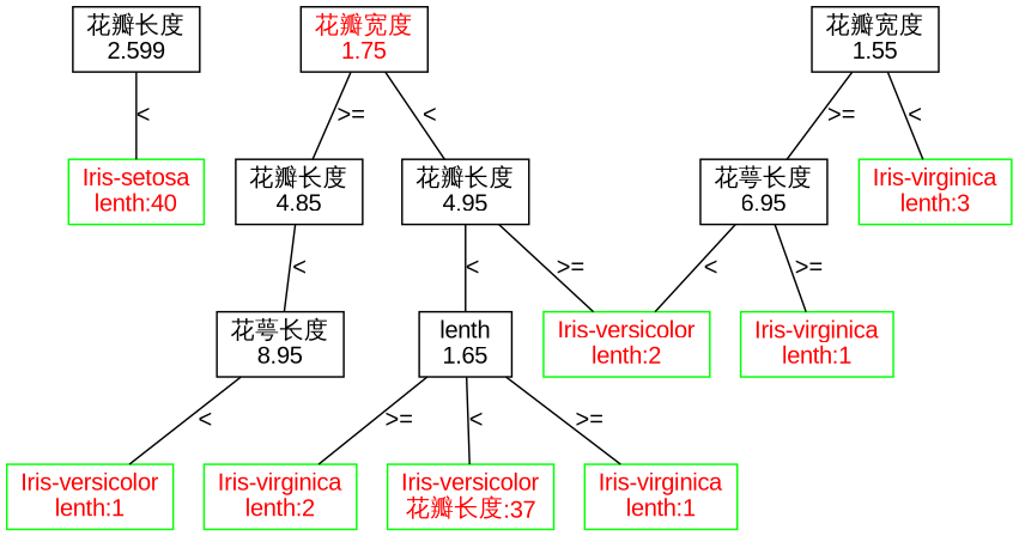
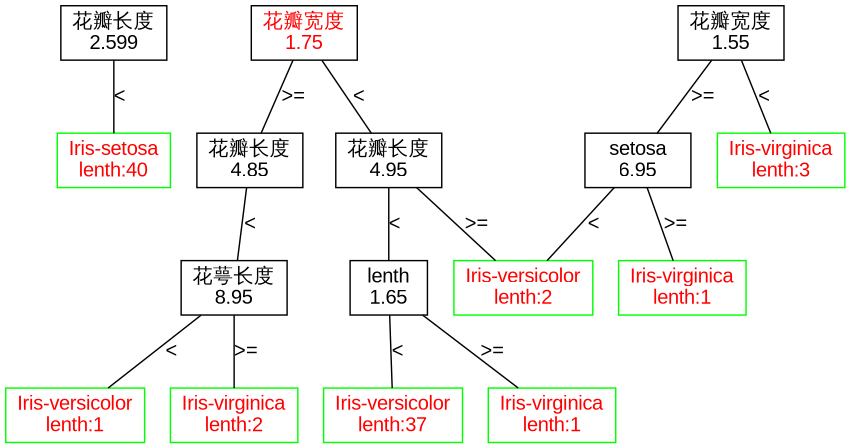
  graph {
    fontname="Liberation Sans"
    node [fontname="Liberation Sans" shape=box fontcolor=red]
    edge [fontname="Liberation Sans"]
    n1 [label="花瓣长度\n2.599" fontcolor=""]
    n2 [color=green label="Iris-setosa\nlenth:40"]
    n3 [label="花瓣宽度\n1.75"]
    n4 [label="花瓣长度\n4.95" fontcolor=""]
    n5 [label="花瓣长度\n4.85" fontcolor=""]
    n6 [label="lenth\n1.65" fontcolor=""]
    n7 [color=green label="Iris-versicolor\nlenth:2"]
    n8 [label="花萼长度\n8.95" fontcolor=""]
-   n9 [color=green label="Iris-versicolor\n花瓣长度:37"]
+   n9 [color=green label="Iris-versicolor\nlenth:37"]
    n10 [color=green label="Iris-virginica\nlenth:1"]
    n11 [label="花瓣宽度\n1.55" fontcolor=""]
    n12 [color=green label="Iris-virginica\nlenth:3"]
-   n13 [label="花萼长度\n6.95" fontcolor=""]
+   n13 [label="setosa\n6.95" fontcolor=""]
    n14 [color=green label="Iris-versicolor\nlenth:1"]
    n15 [color=green label="Iris-virginica\nlenth:2"]
    n16 [color=green label="Iris-virginica\nlenth:1"]
    n1 -- n2 [label="<"]
    n3 -- n4 [label="<"]
    n3 -- n5 [label=">="]
    n4 -- n6 [label="<"]
    n4 -- n7 [label=">="]
    n5 -- n8 [label="<"]
    n6 -- n9 [label="<"]
    n6 -- n10 [label=">="]
    n8 -- n14 [label="<"]
-   n6 -- n15 [label=">="]
+   n8 -- n15 [label=">="]
    n11 -- n12 [label="<"]
    n11 -- n13 [label=">="]
    n13 -- n7 [label="<"]
    n13 -- n16 [label=">="]
  }
